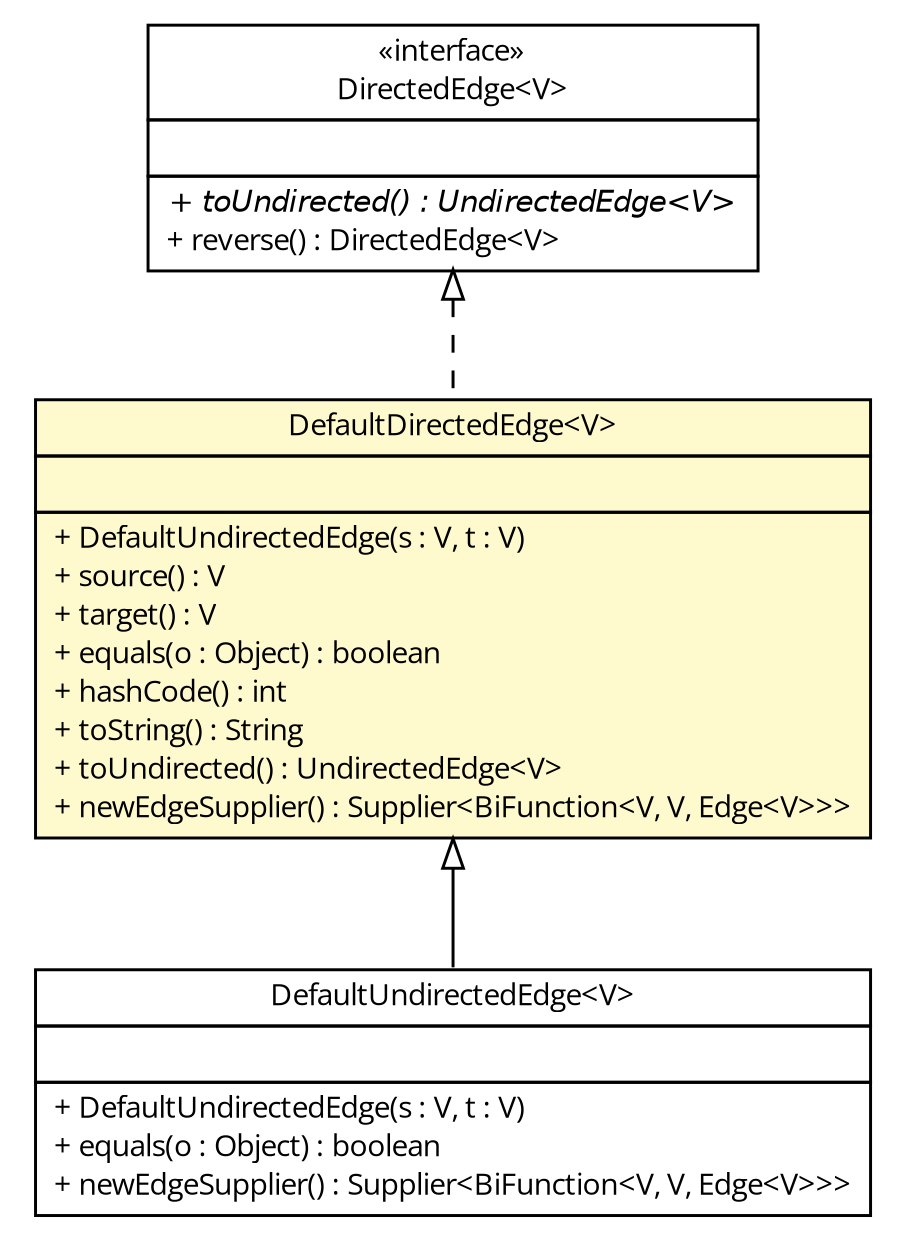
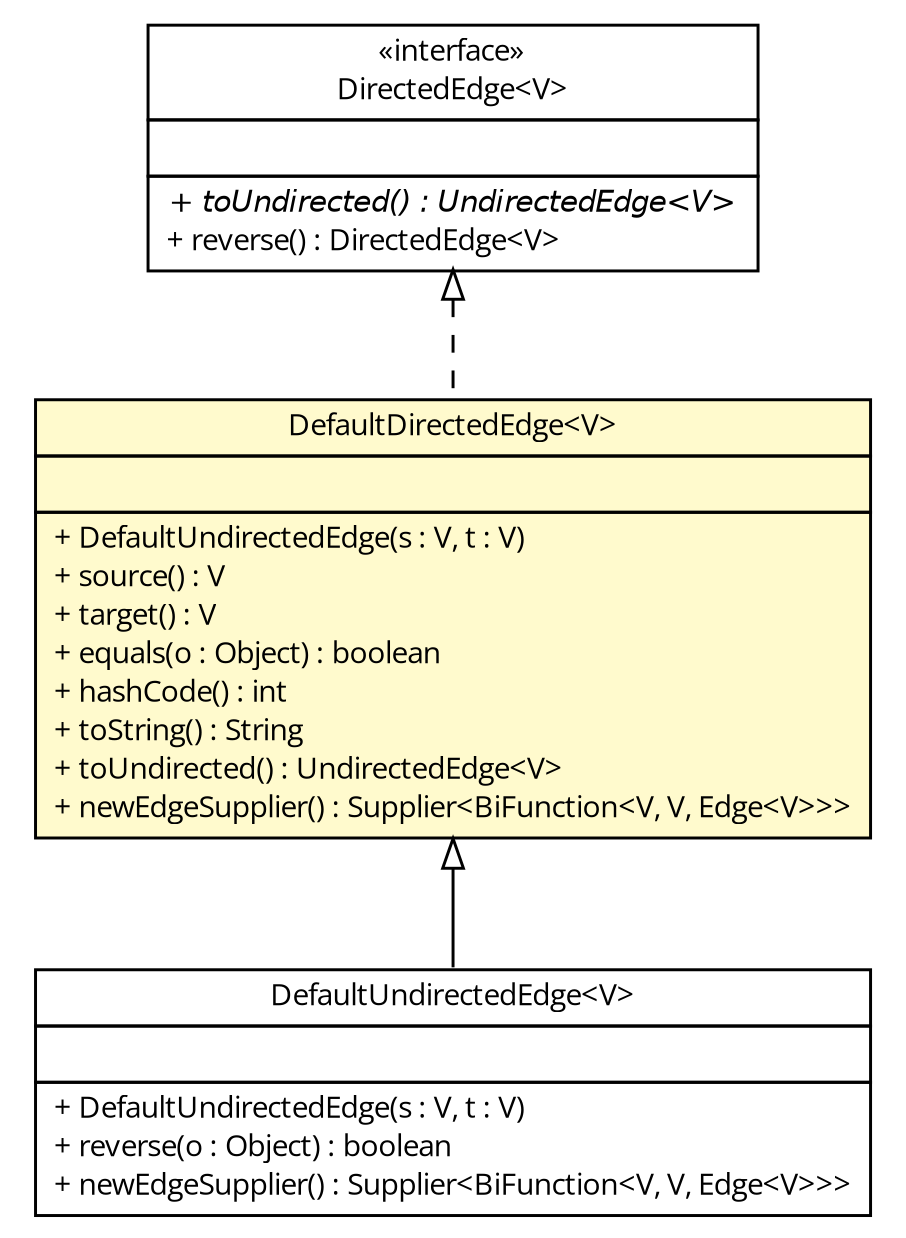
  digraph {
    fontname="Open Sans"
    nodesep=0.25
    ranksep=0.5
    node [fontcolor=black fontname="Open Sans" fontsize=10.0 shape=plaintext]
    edge [arrowtail=empty dir=back fontname="Open Sans" fontsize=10 headport=p labelfontname=Helvetica labelfontsize=10 tailport=p]
-   n1 [label=<<table title="org.jgraphl.edge.DefaultUndirectedEdge" border="0" cellborder="1" cellspacing="0" cellpadding="2" port="p" href="./DefaultUndirectedEdge.html"> 		<tr><td><table border="0" cellspacing="0" cellpadding="1"> <tr><td align="center" balign="center"> DefaultUndirectedEdge&lt;V&gt; </td></tr> 		</table></td></tr> 		<tr><td><table border="0" cellspacing="0" cellpadding="1"> <tr><td align="left" balign="left">  </td></tr> 		</table></td></tr> 		<tr><td><table border="0" cellspacing="0" cellpadding="1"> <tr><td align="left" balign="left"> + DefaultUndirectedEdge(s : V, t : V) </td></tr> <tr><td align="left" balign="left"> + equals(o : Object) : boolean </td></tr> <tr><td align="left" balign="left"> + newEdgeSupplier() : Supplier&lt;BiFunction&lt;V, V, Edge&lt;V&gt;&gt;&gt; </td></tr> 		</table></td></tr> 		</table>>]
+   n1 [label=<<table title="org.jgraphl.edge.DefaultUndirectedEdge" border="0" cellborder="1" cellspacing="0" cellpadding="2" port="p" href="./DefaultUndirectedEdge.html"> 		<tr><td><table border="0" cellspacing="0" cellpadding="1"> <tr><td align="center" balign="center"> DefaultUndirectedEdge&lt;V&gt; </td></tr> 		</table></td></tr> 		<tr><td><table border="0" cellspacing="0" cellpadding="1"> <tr><td align="left" balign="left">  </td></tr> 		</table></td></tr> 		<tr><td><table border="0" cellspacing="0" cellpadding="1"> <tr><td align="left" balign="left"> + DefaultUndirectedEdge(s : V, t : V) </td></tr> <tr><td align="left" balign="left"> + reverse(o : Object) : boolean </td></tr> <tr><td align="left" balign="left"> + newEdgeSupplier() : Supplier&lt;BiFunction&lt;V, V, Edge&lt;V&gt;&gt;&gt; </td></tr> 		</table></td></tr> 		</table>>]
    n2 [label=<<table title="org.jgraphl.edge.DefaultDirectedEdge" border="0" cellborder="1" cellspacing="0" cellpadding="2" port="p" bgcolor="lemonChiffon" href="./DefaultDirectedEdge.html"> 		<tr><td><table border="0" cellspacing="0" cellpadding="1"> <tr><td align="center" balign="center"> DefaultDirectedEdge&lt;V&gt; </td></tr> 		</table></td></tr> 		<tr><td><table border="0" cellspacing="0" cellpadding="1"> <tr><td align="left" balign="left">  </td></tr> 		</table></td></tr> 		<tr><td><table border="0" cellspacing="0" cellpadding="1"> <tr><td align="left" balign="left"> + DefaultUndirectedEdge(s : V, t : V) </td></tr> <tr><td align="left" balign="left"> + source() : V </td></tr> <tr><td align="left" balign="left"> + target() : V </td></tr> <tr><td align="left" balign="left"> + equals(o : Object) : boolean </td></tr> <tr><td align="left" balign="left"> + hashCode() : int </td></tr> <tr><td align="left" balign="left"> + toString() : String </td></tr> <tr><td align="left" balign="left"> + toUndirected() : UndirectedEdge&lt;V&gt; </td></tr> <tr><td align="left" balign="left"> + newEdgeSupplier() : Supplier&lt;BiFunction&lt;V, V, Edge&lt;V&gt;&gt;&gt; </td></tr> 		</table></td></tr> 		</table>>]
    n3 [label=<<table title="org.jgraphl.edge.DirectedEdge" border="0" cellborder="1" cellspacing="0" cellpadding="2" port="p" href="./DirectedEdge.html"> 		<tr><td><table border="0" cellspacing="0" cellpadding="1"> <tr><td align="center" balign="center"> &#171;interface&#187; </td></tr> <tr><td align="center" balign="center"> DirectedEdge&lt;V&gt; </td></tr> 		</table></td></tr> 		<tr><td><table border="0" cellspacing="0" cellpadding="1"> <tr><td align="left" balign="left">  </td></tr> 		</table></td></tr> 		<tr><td><table border="0" cellspacing="0" cellpadding="1"> <tr><td align="left" balign="left"><font face="Helvetica-Oblique" point-size="10.0"> + toUndirected() : UndirectedEdge&lt;V&gt; </font></td></tr> <tr><td align="left" balign="left"> + reverse() : DirectedEdge&lt;V&gt; </td></tr> 		</table></td></tr> 		</table>>]
    n2 -> n1
    n3 -> n2 [style=dashed]
  }
